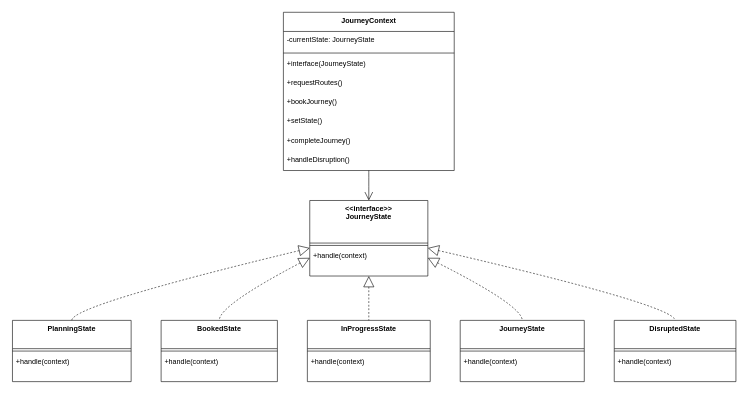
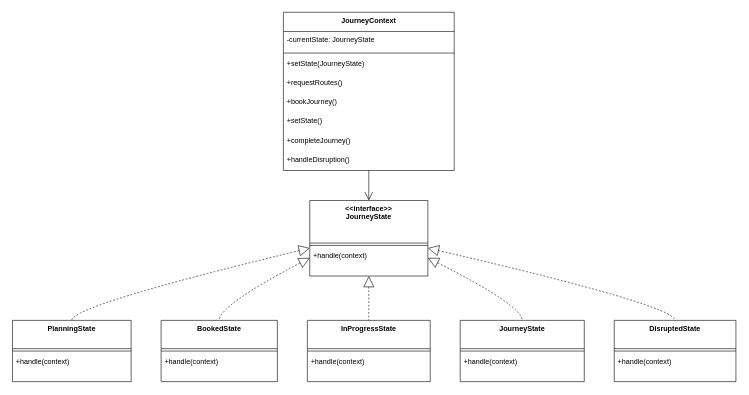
  <mxCell id="0" />
  <mxCell id="1" parent="0" />
  <mxCell id="2" value="&lt;&lt;interface&gt;&gt;&#10;JourneyState" style="swimlane;fontStyle=1;align=center;verticalAlign=top;childLayout=stackLayout;horizontal=1;startSize=71;horizontalStack=0;resizeParent=1;resizeParentMax=0;resizeLast=0;collapsible=0;marginBottom=0;" vertex="1" parent="1"><mxGeometry x="516" y="334" width="197" height="126" as="geometry" /></mxCell>
  <mxCell id="3" style="line;strokeWidth=1;fillColor=none;align=left;verticalAlign=middle;spacingTop=-1;spacingLeft=3;spacingRight=3;rotatable=0;labelPosition=right;points=[];portConstraint=eastwest;strokeColor=inherit;" vertex="1" parent="2"><mxGeometry y="71" width="197" height="8" as="geometry" /></mxCell>
  <mxCell id="4" value="+handle(context)" style="text;strokeColor=none;fillColor=none;align=left;verticalAlign=top;spacingLeft=4;spacingRight=4;overflow=hidden;rotatable=0;points=[[0,0.5],[1,0.5]];portConstraint=eastwest;" vertex="1" parent="2"><mxGeometry y="79" width="197" height="47" as="geometry" /></mxCell>
  <mxCell id="5" value="PlanningState" style="swimlane;fontStyle=1;align=center;verticalAlign=top;childLayout=stackLayout;horizontal=1;startSize=47.2;horizontalStack=0;resizeParent=1;resizeParentMax=0;resizeLast=0;collapsible=0;marginBottom=0;" vertex="1" parent="1"><mxGeometry x="20" y="534" width="198" height="102.2" as="geometry" /></mxCell>
  <mxCell id="6" style="line;strokeWidth=1;fillColor=none;align=left;verticalAlign=middle;spacingTop=-1;spacingLeft=3;spacingRight=3;rotatable=0;labelPosition=right;points=[];portConstraint=eastwest;strokeColor=inherit;" vertex="1" parent="5"><mxGeometry y="47.2" width="198" height="8" as="geometry" /></mxCell>
  <mxCell id="7" value="+handle(context)" style="text;strokeColor=none;fillColor=none;align=left;verticalAlign=top;spacingLeft=4;spacingRight=4;overflow=hidden;rotatable=0;points=[[0,0.5],[1,0.5]];portConstraint=eastwest;" vertex="1" parent="5"><mxGeometry y="55.2" width="198" height="47" as="geometry" /></mxCell>
  <mxCell id="8" value="BookedState" style="swimlane;fontStyle=1;align=center;verticalAlign=top;childLayout=stackLayout;horizontal=1;startSize=47.2;horizontalStack=0;resizeParent=1;resizeParentMax=0;resizeLast=0;collapsible=0;marginBottom=0;" vertex="1" parent="1"><mxGeometry x="268" y="534" width="194" height="102.2" as="geometry" /></mxCell>
  <mxCell id="9" style="line;strokeWidth=1;fillColor=none;align=left;verticalAlign=middle;spacingTop=-1;spacingLeft=3;spacingRight=3;rotatable=0;labelPosition=right;points=[];portConstraint=eastwest;strokeColor=inherit;" vertex="1" parent="8"><mxGeometry y="47.2" width="194" height="8" as="geometry" /></mxCell>
  <mxCell id="10" value="+handle(context)" style="text;strokeColor=none;fillColor=none;align=left;verticalAlign=top;spacingLeft=4;spacingRight=4;overflow=hidden;rotatable=0;points=[[0,0.5],[1,0.5]];portConstraint=eastwest;" vertex="1" parent="8"><mxGeometry y="55.2" width="194" height="47" as="geometry" /></mxCell>
  <mxCell id="11" value="InProgressState" style="swimlane;fontStyle=1;align=center;verticalAlign=top;childLayout=stackLayout;horizontal=1;startSize=47.2;horizontalStack=0;resizeParent=1;resizeParentMax=0;resizeLast=0;collapsible=0;marginBottom=0;" vertex="1" parent="1"><mxGeometry x="512" y="534" width="205" height="102.2" as="geometry" /></mxCell>
  <mxCell id="12" style="line;strokeWidth=1;fillColor=none;align=left;verticalAlign=middle;spacingTop=-1;spacingLeft=3;spacingRight=3;rotatable=0;labelPosition=right;points=[];portConstraint=eastwest;strokeColor=inherit;" vertex="1" parent="11"><mxGeometry y="47.2" width="205" height="8" as="geometry" /></mxCell>
  <mxCell id="13" value="+handle(context)" style="text;strokeColor=none;fillColor=none;align=left;verticalAlign=top;spacingLeft=4;spacingRight=4;overflow=hidden;rotatable=0;points=[[0,0.5],[1,0.5]];portConstraint=eastwest;" vertex="1" parent="11"><mxGeometry y="55.2" width="205" height="47" as="geometry" /></mxCell>
  <mxCell id="14" value="JourneyState" style="swimlane;fontStyle=1;align=center;verticalAlign=top;childLayout=stackLayout;horizontal=1;startSize=47.2;horizontalStack=0;resizeParent=1;resizeParentMax=0;resizeLast=0;collapsible=0;marginBottom=0;" vertex="1" parent="1"><mxGeometry x="767" y="534" width="207" height="102.2" as="geometry" /></mxCell>
  <mxCell id="15" style="line;strokeWidth=1;fillColor=none;align=left;verticalAlign=middle;spacingTop=-1;spacingLeft=3;spacingRight=3;rotatable=0;labelPosition=right;points=[];portConstraint=eastwest;strokeColor=inherit;" vertex="1" parent="14"><mxGeometry y="47.2" width="207" height="8" as="geometry" /></mxCell>
  <mxCell id="16" value="+handle(context)" style="text;strokeColor=none;fillColor=none;align=left;verticalAlign=top;spacingLeft=4;spacingRight=4;overflow=hidden;rotatable=0;points=[[0,0.5],[1,0.5]];portConstraint=eastwest;" vertex="1" parent="14"><mxGeometry y="55.2" width="207" height="47" as="geometry" /></mxCell>
  <mxCell id="17" value="DisruptedState" style="swimlane;fontStyle=1;align=center;verticalAlign=top;childLayout=stackLayout;horizontal=1;startSize=47.2;horizontalStack=0;resizeParent=1;resizeParentMax=0;resizeLast=0;collapsible=0;marginBottom=0;" vertex="1" parent="1"><mxGeometry x="1024" y="534" width="203" height="102.2" as="geometry" /></mxCell>
  <mxCell id="18" style="line;strokeWidth=1;fillColor=none;align=left;verticalAlign=middle;spacingTop=-1;spacingLeft=3;spacingRight=3;rotatable=0;labelPosition=right;points=[];portConstraint=eastwest;strokeColor=inherit;" vertex="1" parent="17"><mxGeometry y="47.2" width="203" height="8" as="geometry" /></mxCell>
  <mxCell id="19" value="+handle(context)" style="text;strokeColor=none;fillColor=none;align=left;verticalAlign=top;spacingLeft=4;spacingRight=4;overflow=hidden;rotatable=0;points=[[0,0.5],[1,0.5]];portConstraint=eastwest;" vertex="1" parent="17"><mxGeometry y="55.2" width="203" height="47" as="geometry" /></mxCell>
  <mxCell id="20" value="JourneyContext" style="swimlane;fontStyle=1;align=center;verticalAlign=top;childLayout=stackLayout;horizontal=1;startSize=32;horizontalStack=0;resizeParent=1;resizeParentMax=0;resizeLast=0;collapsible=0;marginBottom=0;" vertex="1" parent="1"><mxGeometry x="472" y="20" width="285" height="264" as="geometry" /></mxCell>
  <mxCell id="21" value="-currentState: JourneyState" style="text;strokeColor=none;fillColor=none;align=left;verticalAlign=top;spacingLeft=4;spacingRight=4;overflow=hidden;rotatable=0;points=[[0,0.5],[1,0.5]];portConstraint=eastwest;" vertex="1" parent="20"><mxGeometry y="32" width="285" height="32" as="geometry" /></mxCell>
  <mxCell id="22" style="line;strokeWidth=1;fillColor=none;align=left;verticalAlign=middle;spacingTop=-1;spacingLeft=3;spacingRight=3;rotatable=0;labelPosition=right;points=[];portConstraint=eastwest;strokeColor=inherit;" vertex="1" parent="20"><mxGeometry y="64" width="285" height="8" as="geometry" /></mxCell>
- <mxCell id="23" value="+interface(JourneyState)" style="text;strokeColor=none;fillColor=none;align=left;verticalAlign=top;spacingLeft=4;spacingRight=4;overflow=hidden;rotatable=0;points=[[0,0.5],[1,0.5]];portConstraint=eastwest;" vertex="1" parent="20"><mxGeometry y="72" width="285" height="32" as="geometry" /></mxCell>
+ <mxCell id="23" value="+setState(JourneyState)" style="text;strokeColor=none;fillColor=none;align=left;verticalAlign=top;spacingLeft=4;spacingRight=4;overflow=hidden;rotatable=0;points=[[0,0.5],[1,0.5]];portConstraint=eastwest;" vertex="1" parent="20"><mxGeometry y="72" width="285" height="32" as="geometry" /></mxCell>
  <mxCell id="24" value="+requestRoutes()" style="text;strokeColor=none;fillColor=none;align=left;verticalAlign=top;spacingLeft=4;spacingRight=4;overflow=hidden;rotatable=0;points=[[0,0.5],[1,0.5]];portConstraint=eastwest;" vertex="1" parent="20"><mxGeometry y="104" width="285" height="32" as="geometry" /></mxCell>
  <mxCell id="25" value="+bookJourney()" style="text;strokeColor=none;fillColor=none;align=left;verticalAlign=top;spacingLeft=4;spacingRight=4;overflow=hidden;rotatable=0;points=[[0,0.5],[1,0.5]];portConstraint=eastwest;" vertex="1" parent="20"><mxGeometry y="136" width="285" height="32" as="geometry" /></mxCell>
  <mxCell id="26" value="+setState()" style="text;strokeColor=none;fillColor=none;align=left;verticalAlign=top;spacingLeft=4;spacingRight=4;overflow=hidden;rotatable=0;points=[[0,0.5],[1,0.5]];portConstraint=eastwest;" vertex="1" parent="20"><mxGeometry y="168" width="285" height="32" as="geometry" /></mxCell>
  <mxCell id="27" value="+completeJourney()" style="text;strokeColor=none;fillColor=none;align=left;verticalAlign=top;spacingLeft=4;spacingRight=4;overflow=hidden;rotatable=0;points=[[0,0.5],[1,0.5]];portConstraint=eastwest;" vertex="1" parent="20"><mxGeometry y="200" width="285" height="32" as="geometry" /></mxCell>
  <mxCell id="28" value="+handleDisruption()" style="text;strokeColor=none;fillColor=none;align=left;verticalAlign=top;spacingLeft=4;spacingRight=4;overflow=hidden;rotatable=0;points=[[0,0.5],[1,0.5]];portConstraint=eastwest;" vertex="1" parent="20"><mxGeometry y="232" width="285" height="32" as="geometry" /></mxCell>
  <mxCell id="29" value="" style="curved=1;dashed=1;startArrow=block;startSize=16;startFill=0;endArrow=none;exitX=0;exitY=0.63;entryX=0.5;entryY=0;rounded=0;" edge="1" parent="1" source="2" target="5"><mxGeometry relative="1" as="geometry"><Array as="points"><mxPoint x="119" y="509" /></Array></mxGeometry></mxCell>
  <mxCell id="30" value="" style="curved=1;dashed=1;startArrow=block;startSize=16;startFill=0;endArrow=none;exitX=0;exitY=0.76;entryX=0.5;entryY=0;rounded=0;" edge="1" parent="1" source="2" target="8"><mxGeometry relative="1" as="geometry"><Array as="points"><mxPoint x="365" y="509" /></Array></mxGeometry></mxCell>
  <mxCell id="31" value="" style="curved=1;dashed=1;startArrow=block;startSize=16;startFill=0;endArrow=none;exitX=0.5;exitY=1;entryX=0.5;entryY=0;rounded=0;" edge="1" parent="1" source="2" target="11"><mxGeometry relative="1" as="geometry"><Array as="points" /></mxGeometry></mxCell>
  <mxCell id="32" value="" style="curved=1;dashed=1;startArrow=block;startSize=16;startFill=0;endArrow=none;exitX=1;exitY=0.76;entryX=0.5;entryY=0;rounded=0;" edge="1" parent="1" source="2" target="14"><mxGeometry relative="1" as="geometry"><Array as="points"><mxPoint x="870" y="509" /></Array></mxGeometry></mxCell>
  <mxCell id="33" value="" style="curved=1;dashed=1;startArrow=block;startSize=16;startFill=0;endArrow=none;exitX=1;exitY=0.63;entryX=0.5;entryY=0;rounded=0;" edge="1" parent="1" source="2" target="17"><mxGeometry relative="1" as="geometry"><Array as="points"><mxPoint x="1125" y="509" /></Array></mxGeometry></mxCell>
  <mxCell id="34" value="" style="curved=1;startArrow=none;endArrow=open;endSize=12;exitX=0.5;exitY=1;entryX=0.5;entryY=0;rounded=0;" edge="1" parent="1" source="20" target="2"><mxGeometry relative="1" as="geometry"><Array as="points" /></mxGeometry></mxCell>
